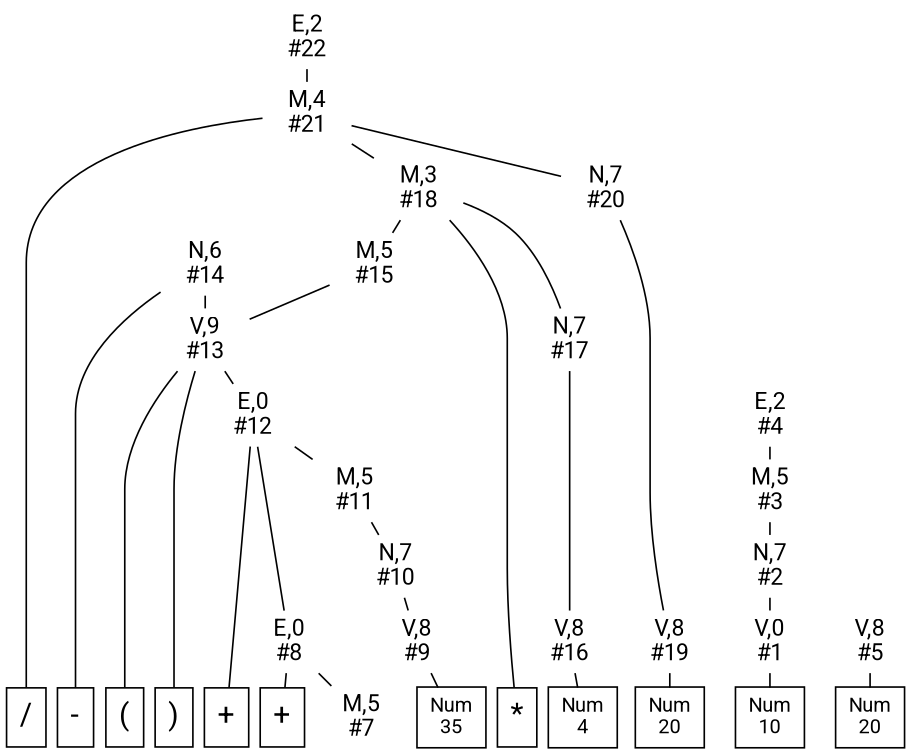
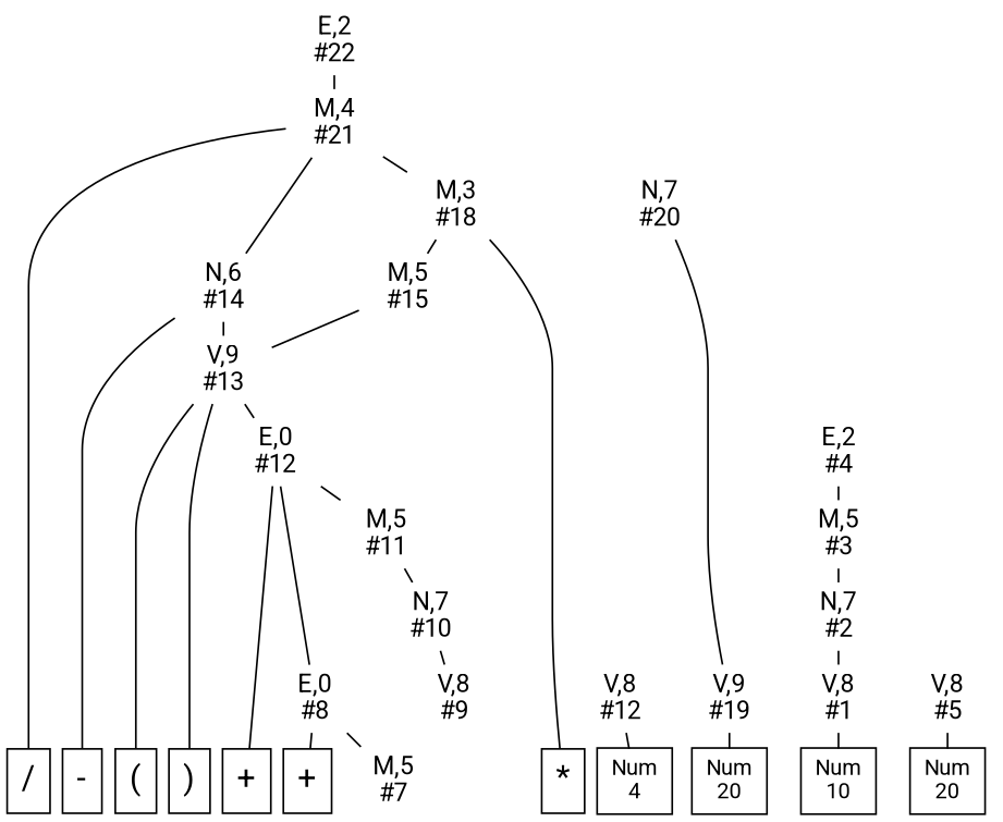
  digraph {
    fontname=Roboto
    nodesep=0.1
    rankdir=BT
    ranksep=0.1
    node [fontname=Roboto fontsize=14 shape=plaintext]
    edge [arrowhead=none fontname=Roboto]
    n1 [fontsize=18 label="-" shape=box width=0]
    n2 [fontsize=18 label="(" shape=box width=0]
    n3 [fontsize=12 label="Num\n10" shape=record width=0]
    n4 [fontsize=18 label="+" shape=box width=0]
    n5 [fontsize=12 label="Num\n20" shape=record width=0]
    n6 [fontsize=18 label="+" shape=box width=0]
-   n7 [fontsize=12 label="Num\n35" shape=record width=0]
    n8 [fontsize=18 label=")" shape=box width=0]
    n9 [fontsize=18 label="*" shape=box width=0]
    n10 [fontsize=12 label="Num\n4" shape=record width=0]
    n11 [fontsize=18 label="/" shape=box width=0]
    n12 [fontsize=12 label="Num\n20" shape=record width=0]
    n13 [label="N,6\n#14"]
    n14 [label="V,9\n#13"]
-   n15 [label="V,0\n#1"]
+   n15 [label="V,8\n#1"]
    n16 [label="E,0\n#8"]
    n17 [label="V,8\n#5"]
    n18 [label="E,0\n#12"]
    n19 [label="V,8\n#9"]
    n20 [label="M,3\n#18"]
-   n21 [label="V,8\n#16"]
+   n21 [label="V,8\n#12"]
    n22 [label="M,4\n#21"]
-   n23 [label="V,8\n#19"]
+   n23 [label="V,9\n#19"]
    n24 [label="E,2\n#22"]
    n25 [label="M,5\n#15"]
    n26 [label="E,2\n#4"]
    n27 [label="M,5\n#3"]
    n28 [label="N,7\n#2"]
    n29 [label="M,5\n#7"]
    n30 [label="M,5\n#11"]
    n31 [label="N,7\n#10"]
-   n32 [label="N,7\n#17"]
    n33 [label="N,7\n#20"]
    subgraph sub_1 {
      rank=same
      n1
      n2
      n3
      n4
      n5
      n6
-     n7
      n8
      n9
      n10
      n11
      n12
    }
    n1 -> n13
    n2 -> n14
    n3 -> n15
    n4 -> n16
    n5 -> n17
    n6 -> n18
-   n7 -> n19
    n8 -> n14
    n9 -> n20
    n10 -> n21
    n11 -> n22
    n12 -> n23
    n14 -> n13
    n14 -> n25
    n15 -> n28
    n16 -> n18
    n18 -> n14
    n19 -> n31
    n20 -> n22
-   n21 -> n32
    n22 -> n24
    n23 -> n33
    n25 -> n20
    n27 -> n26
    n28 -> n27
    n29 -> n16
    n30 -> n18
    n31 -> n30
-   n32 -> n20
-   n33 -> n22
+   n13 -> n22
  }
